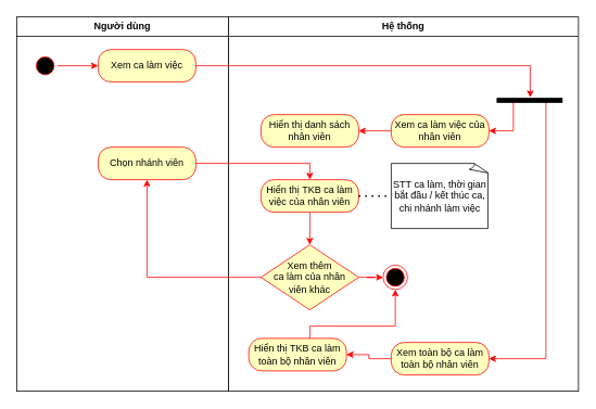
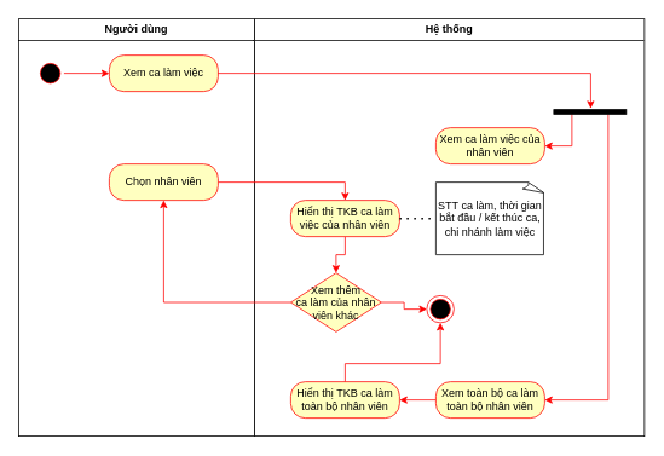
  <mxCell id="0" />
  <mxCell id="1" parent="0" />
  <mxCell id="2" value="&lt;p style=&quot;margin:0px;margin-top:4px;text-align:center;&quot;&gt;&lt;b&gt;Hệ thống&lt;/b&gt;&lt;/p&gt;&lt;hr size=&quot;1&quot; style=&quot;border-style:solid;&quot;&gt;&lt;div style=&quot;height:2px;&quot;&gt;&lt;/div&gt;" style="verticalAlign=top;align=left;overflow=fill;html=1;whiteSpace=wrap;" parent="1" vertex="1"><mxGeometry x="280" width="430" height="460" as="geometry" y="20" /></mxCell>
  <mxCell id="3" value="&lt;p style=&quot;margin:0px;margin-top:4px;text-align:center;&quot;&gt;&lt;b&gt;Người dùng&lt;/b&gt;&lt;/p&gt;&lt;hr size=&quot;1&quot; style=&quot;border-style:solid;&quot;&gt;&lt;div style=&quot;height:2px;&quot;&gt;&lt;/div&gt;" style="verticalAlign=top;align=left;overflow=fill;html=1;whiteSpace=wrap;" parent="1" vertex="1"><mxGeometry width="260" height="460" as="geometry" x="20" y="20" /></mxCell>
  <mxCell id="4" value="" style="ellipse;html=1;shape=startState;fillColor=#000000;strokeColor=#FF0000;" parent="1" vertex="1"><mxGeometry x="40" y="65" width="30" height="30" as="geometry" /></mxCell>
  <mxCell id="5" value="" style="edgeStyle=orthogonalEdgeStyle;rounded=0;orthogonalLoop=1;jettySize=auto;html=1;strokeColor=#FF0000;" parent="1" source="4" target="6" edge="1"><mxGeometry relative="1" as="geometry" /></mxCell>
  <mxCell id="6" value="Xem ca làm việc" style="rounded=1;whiteSpace=wrap;html=1;arcSize=40;fontColor=#000000;fillColor=#ffffc0;strokeColor=#FF0000;" parent="1" vertex="1"><mxGeometry x="120" y="60" width="120" height="40" as="geometry" /></mxCell>
  <mxCell id="7" value="" style="edgeStyle=orthogonalEdgeStyle;rounded=0;orthogonalLoop=1;jettySize=auto;html=1;strokeColor=#FF0000;" parent="1" edge="1"><mxGeometry relative="1" as="geometry"><mxPoint x="380" y="220" as="sourcePoint" /><mxPoint x="380" y="220" as="targetPoint" /></mxGeometry></mxCell>
- <mxCell id="8" value="" style="edgeStyle=orthogonalEdgeStyle;rounded=0;orthogonalLoop=1;jettySize=auto;html=1;strokeColor=#FF0000;" parent="1" source="9" target="12" edge="1"><mxGeometry relative="1" as="geometry" /></mxCell>
  <mxCell id="9" value="Xem ca làm việc của nhân viên" style="rounded=1;whiteSpace=wrap;html=1;arcSize=40;fontColor=#000000;fillColor=#ffffc0;strokeColor=#FF0000;" parent="1" vertex="1"><mxGeometry x="480" y="140" width="120" height="40" as="geometry" /></mxCell>
  <mxCell id="10" value="" style="edgeStyle=orthogonalEdgeStyle;rounded=0;orthogonalLoop=1;jettySize=auto;html=1;strokeColor=#FF0000;" parent="1" source="11" target="24" edge="1"><mxGeometry relative="1" as="geometry" /></mxCell>
  <mxCell id="11" value="Xem toàn bộ ca làm toàn bộ nhân viên" style="rounded=1;whiteSpace=wrap;html=1;arcSize=40;fontColor=#000000;fillColor=#ffffc0;strokeColor=#FF0000;" parent="1" vertex="1"><mxGeometry x="480" y="420" width="120" height="40" as="geometry" /></mxCell>
- <mxCell id="12" value="Hiển thị danh sách nhân viên" style="rounded=1;whiteSpace=wrap;html=1;arcSize=40;fontColor=#000000;fillColor=#ffffc0;strokeColor=#FF0000;" parent="1" vertex="1"><mxGeometry x="320" y="140" width="120" height="40" as="geometry" /></mxCell>
  <mxCell id="13" value="" style="edgeStyle=orthogonalEdgeStyle;rounded=0;orthogonalLoop=1;jettySize=auto;html=1;strokeColor=#FF0000;" parent="1" source="14" target="19" edge="1"><mxGeometry relative="1" as="geometry"><Array as="points"><mxPoint x="380" y="200" /></Array></mxGeometry></mxCell>
- <mxCell id="14" value="Chọn nhánh viên" style="rounded=1;whiteSpace=wrap;html=1;arcSize=40;fontColor=#000000;fillColor=#ffffc0;strokeColor=#FF0000;" parent="1" vertex="1"><mxGeometry x="120" y="180" width="120" height="40" as="geometry" /></mxCell>
+ <mxCell id="14" value="Chọn nhân viên" style="rounded=1;whiteSpace=wrap;html=1;arcSize=40;fontColor=#000000;fillColor=#ffffc0;strokeColor=#FF0000;" parent="1" vertex="1"><mxGeometry x="120" y="180" width="120" height="40" as="geometry" /></mxCell>
  <mxCell id="15" style="edgeStyle=orthogonalEdgeStyle;rounded=0;orthogonalLoop=1;jettySize=auto;html=1;entryX=0.5;entryY=1;entryDx=0;entryDy=0;strokeColor=#FF0000;" parent="1" source="17" target="14" edge="1"><mxGeometry relative="1" as="geometry" /></mxCell>
  <mxCell id="16" value="" style="edgeStyle=orthogonalEdgeStyle;rounded=0;orthogonalLoop=1;jettySize=auto;html=1;strokeColor=#FF0000;" parent="1" source="17" target="21" edge="1"><mxGeometry relative="1" as="geometry" /></mxCell>
- <mxCell id="17" value="Xem thêm&lt;br&gt;ca làm của nhân&lt;div&gt;viên khác&lt;br&gt;&lt;/div&gt;" style="rhombus;whiteSpace=wrap;html=1;fontColor=#000000;fillColor=#ffffc0;strokeColor=#FF0000;" parent="1" vertex="1"><mxGeometry x="320" y="300" width="120" height="80" as="geometry" /></mxCell>
+ <mxCell id="17" value="Xem thêm&lt;br&gt;ca làm của nhân&lt;div&gt;viên khác&lt;br&gt;&lt;/div&gt;" style="rhombus;whiteSpace=wrap;html=1;fontColor=#000000;fillColor=#ffffc0;strokeColor=#FF0000;" parent="1" vertex="1"><mxGeometry x="320" y="300" width="100" height="65" as="geometry" /></mxCell>
  <mxCell id="18" style="edgeStyle=orthogonalEdgeStyle;rounded=0;orthogonalLoop=1;jettySize=auto;html=1;entryX=0.5;entryY=0;entryDx=0;entryDy=0;strokeColor=#FF0000;" parent="1" source="19" target="17" edge="1"><mxGeometry relative="1" as="geometry" /></mxCell>
  <mxCell id="19" value="Hiển thị TKB ca làm việc của nhân viên" style="rounded=1;whiteSpace=wrap;html=1;arcSize=40;fontColor=#000000;fillColor=#ffffc0;strokeColor=#FF0000;" parent="1" vertex="1"><mxGeometry x="320" y="220" width="120" height="40" as="geometry" /></mxCell>
  <mxCell id="20" value="STT ca làm, thời gian bắt đầu / kết thúc ca, chi nhánh làm việc" style="whiteSpace=wrap;html=1;shape=mxgraph.basic.document;align=center;strokeColor=#000000;" parent="1" vertex="1"><mxGeometry x="480" y="200" width="120" height="80" as="geometry" /></mxCell>
  <mxCell id="21" value="" style="ellipse;html=1;shape=endState;fillColor=#000000;strokeColor=#FF0000;" parent="1" vertex="1"><mxGeometry x="470" y="325" width="30" height="30" as="geometry" /></mxCell>
  <mxCell id="22" value="" style="endArrow=none;dashed=1;html=1;dashPattern=1 3;strokeWidth=2;rounded=0;entryX=0;entryY=0.5;entryDx=0;entryDy=0;entryPerimeter=0;strokeColor=#000000;" parent="1" target="20" edge="1"><mxGeometry width="50" height="50" relative="1" as="geometry"><mxPoint x="440" y="240" as="sourcePoint" /><mxPoint x="470" y="240" as="targetPoint" /></mxGeometry></mxCell>
  <mxCell id="23" style="edgeStyle=orthogonalEdgeStyle;rounded=0;orthogonalLoop=1;jettySize=auto;html=1;entryX=0.5;entryY=1;entryDx=0;entryDy=0;strokeColor=light-dark(#FF0000,#FFFFFF);" parent="1" source="24" target="21" edge="1"><mxGeometry relative="1" as="geometry"><Array as="points"><mxPoint x="380" y="400" /><mxPoint x="485" y="400" /></Array></mxGeometry></mxCell>
- <mxCell id="24" value="Hiển thị TKB ca làm toàn bộ nhân viên" style="rounded=1;whiteSpace=wrap;html=1;arcSize=40;fontColor=#000000;fillColor=#ffffc0;strokeColor=#FF0000;" parent="1" vertex="1"><mxGeometry x="305" y="415" width="120" height="40" as="geometry" /></mxCell>
+ <mxCell id="24" value="Hiển thị TKB ca làm toàn bộ nhân viên" style="rounded=1;whiteSpace=wrap;html=1;arcSize=40;fontColor=#000000;fillColor=#ffffc0;strokeColor=#FF0000;" parent="1" vertex="1"><mxGeometry x="320" y="420" width="120" height="40" as="geometry" /></mxCell>
  <mxCell id="25" style="edgeStyle=orthogonalEdgeStyle;rounded=0;orthogonalLoop=1;jettySize=auto;html=1;entryX=1;entryY=0.5;entryDx=0;entryDy=0;strokeColor=#FF0000;" parent="1" source="27" target="9" edge="1"><mxGeometry relative="1" as="geometry"><Array as="points"><mxPoint x="630" y="160" /></Array></mxGeometry></mxCell>
  <mxCell id="26" style="edgeStyle=orthogonalEdgeStyle;rounded=0;orthogonalLoop=1;jettySize=auto;html=1;entryX=1;entryY=0.5;entryDx=0;entryDy=0;strokeColor=#FF0000;" parent="1" source="27" target="11" edge="1"><mxGeometry relative="1" as="geometry"><mxPoint x="650" y="230" as="targetPoint" /><Array as="points"><mxPoint x="670" y="440" /></Array></mxGeometry></mxCell>
  <mxCell id="27" value="" style="html=1;points=[];perimeter=orthogonalPerimeter;fillColor=strokeColor;direction=south;strokeColor=#000000;" parent="1" vertex="1"><mxGeometry x="610" y="120" width="80" height="5" as="geometry" /></mxCell>
  <mxCell id="28" style="edgeStyle=orthogonalEdgeStyle;rounded=0;orthogonalLoop=1;jettySize=auto;html=1;entryX=-0.232;entryY=0.491;entryDx=0;entryDy=0;entryPerimeter=0;strokeColor=#FF0000;" parent="1" source="6" target="27" edge="1"><mxGeometry relative="1" as="geometry" /></mxCell>
